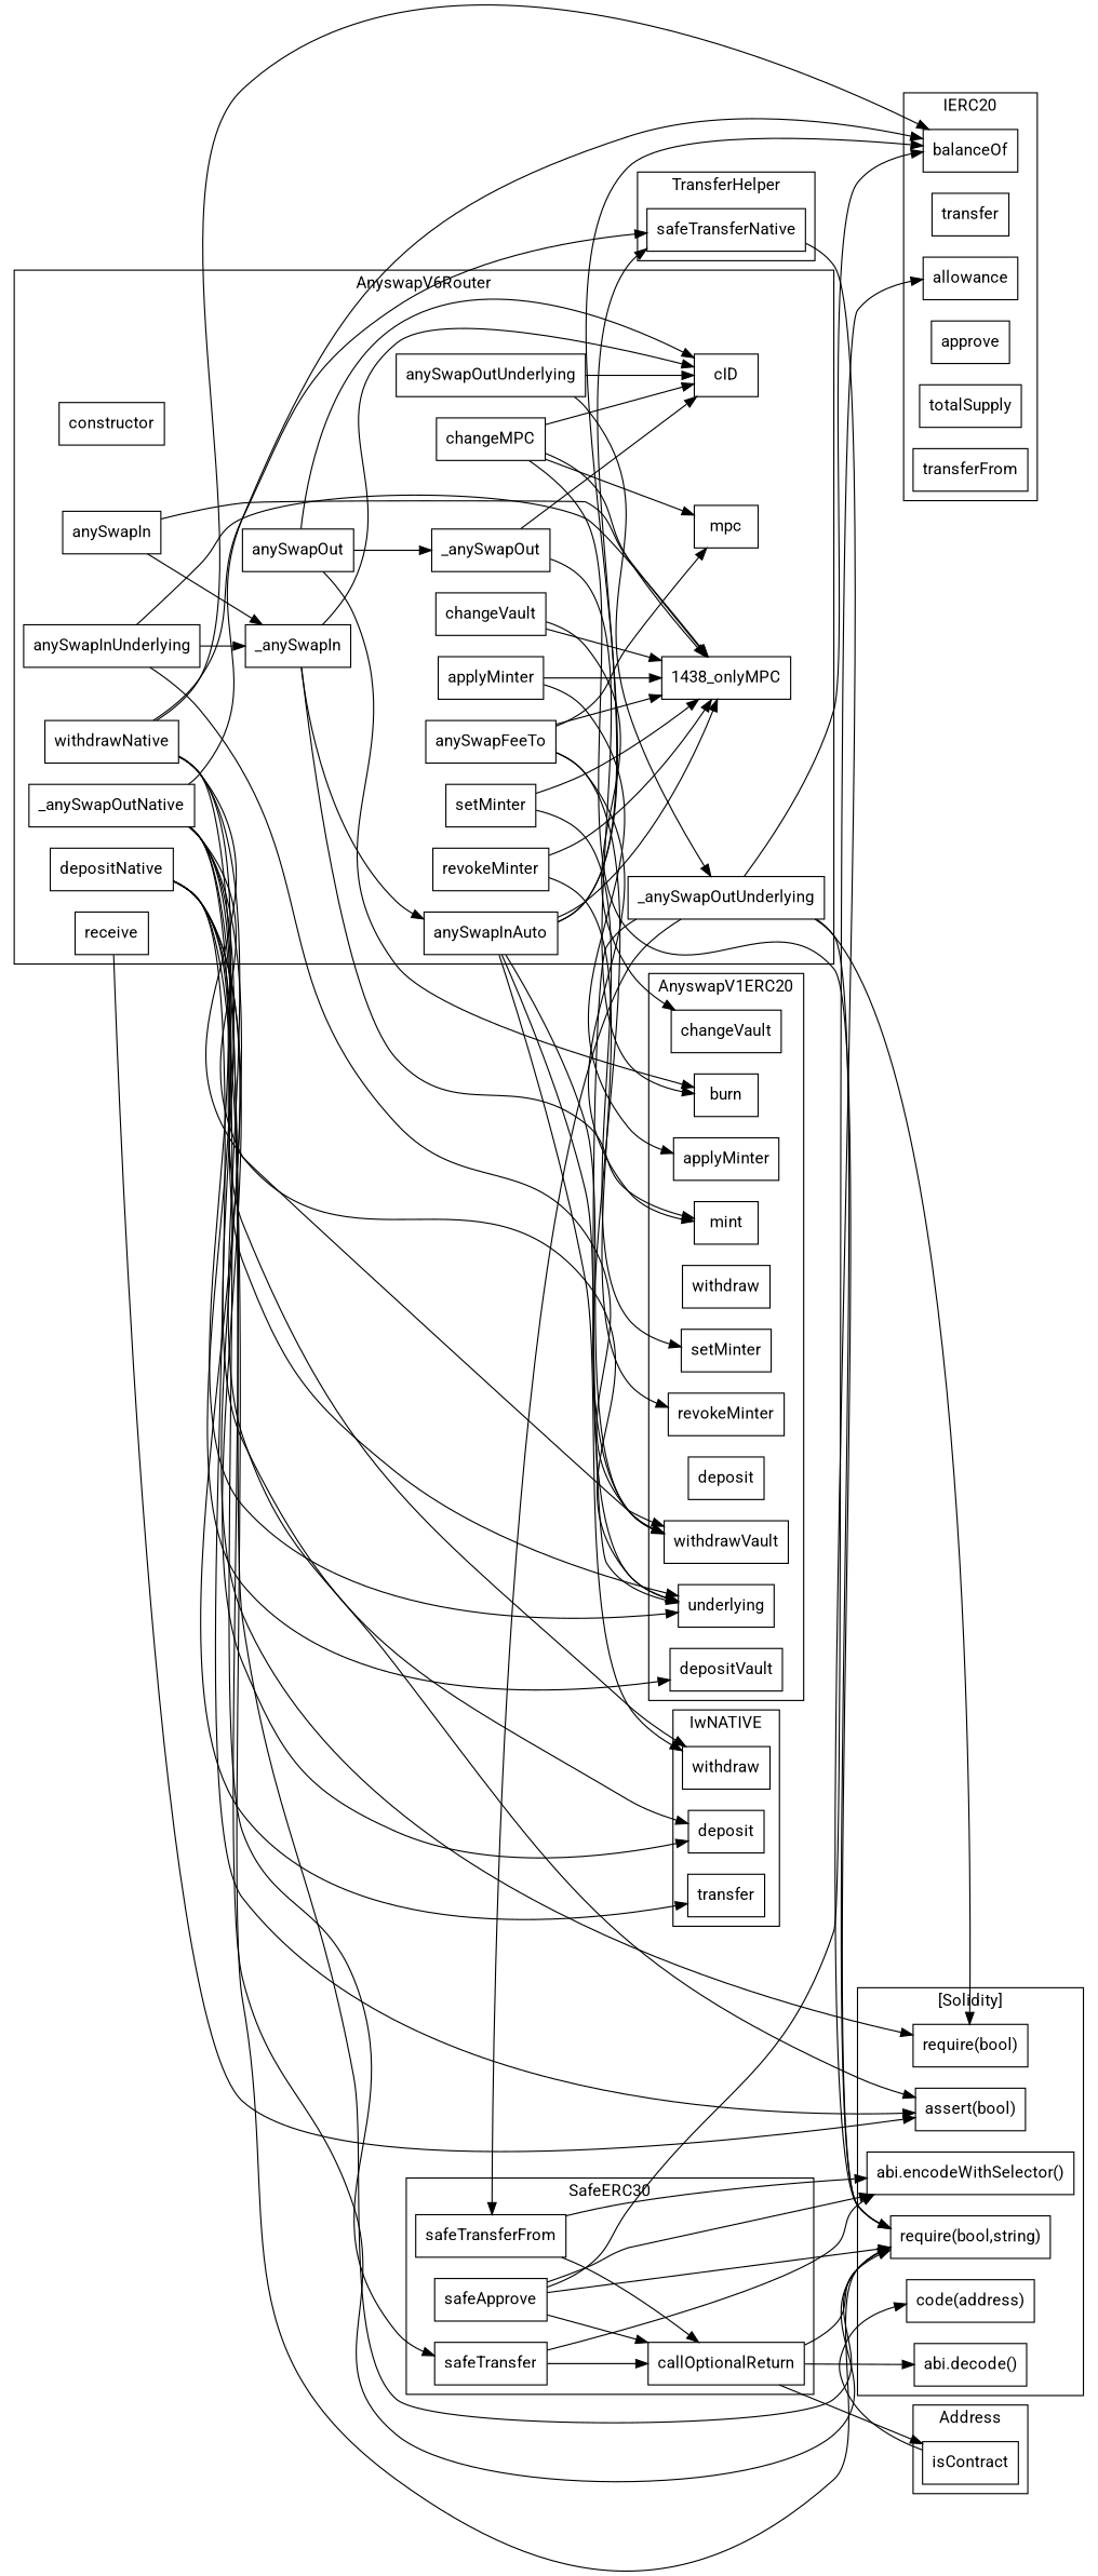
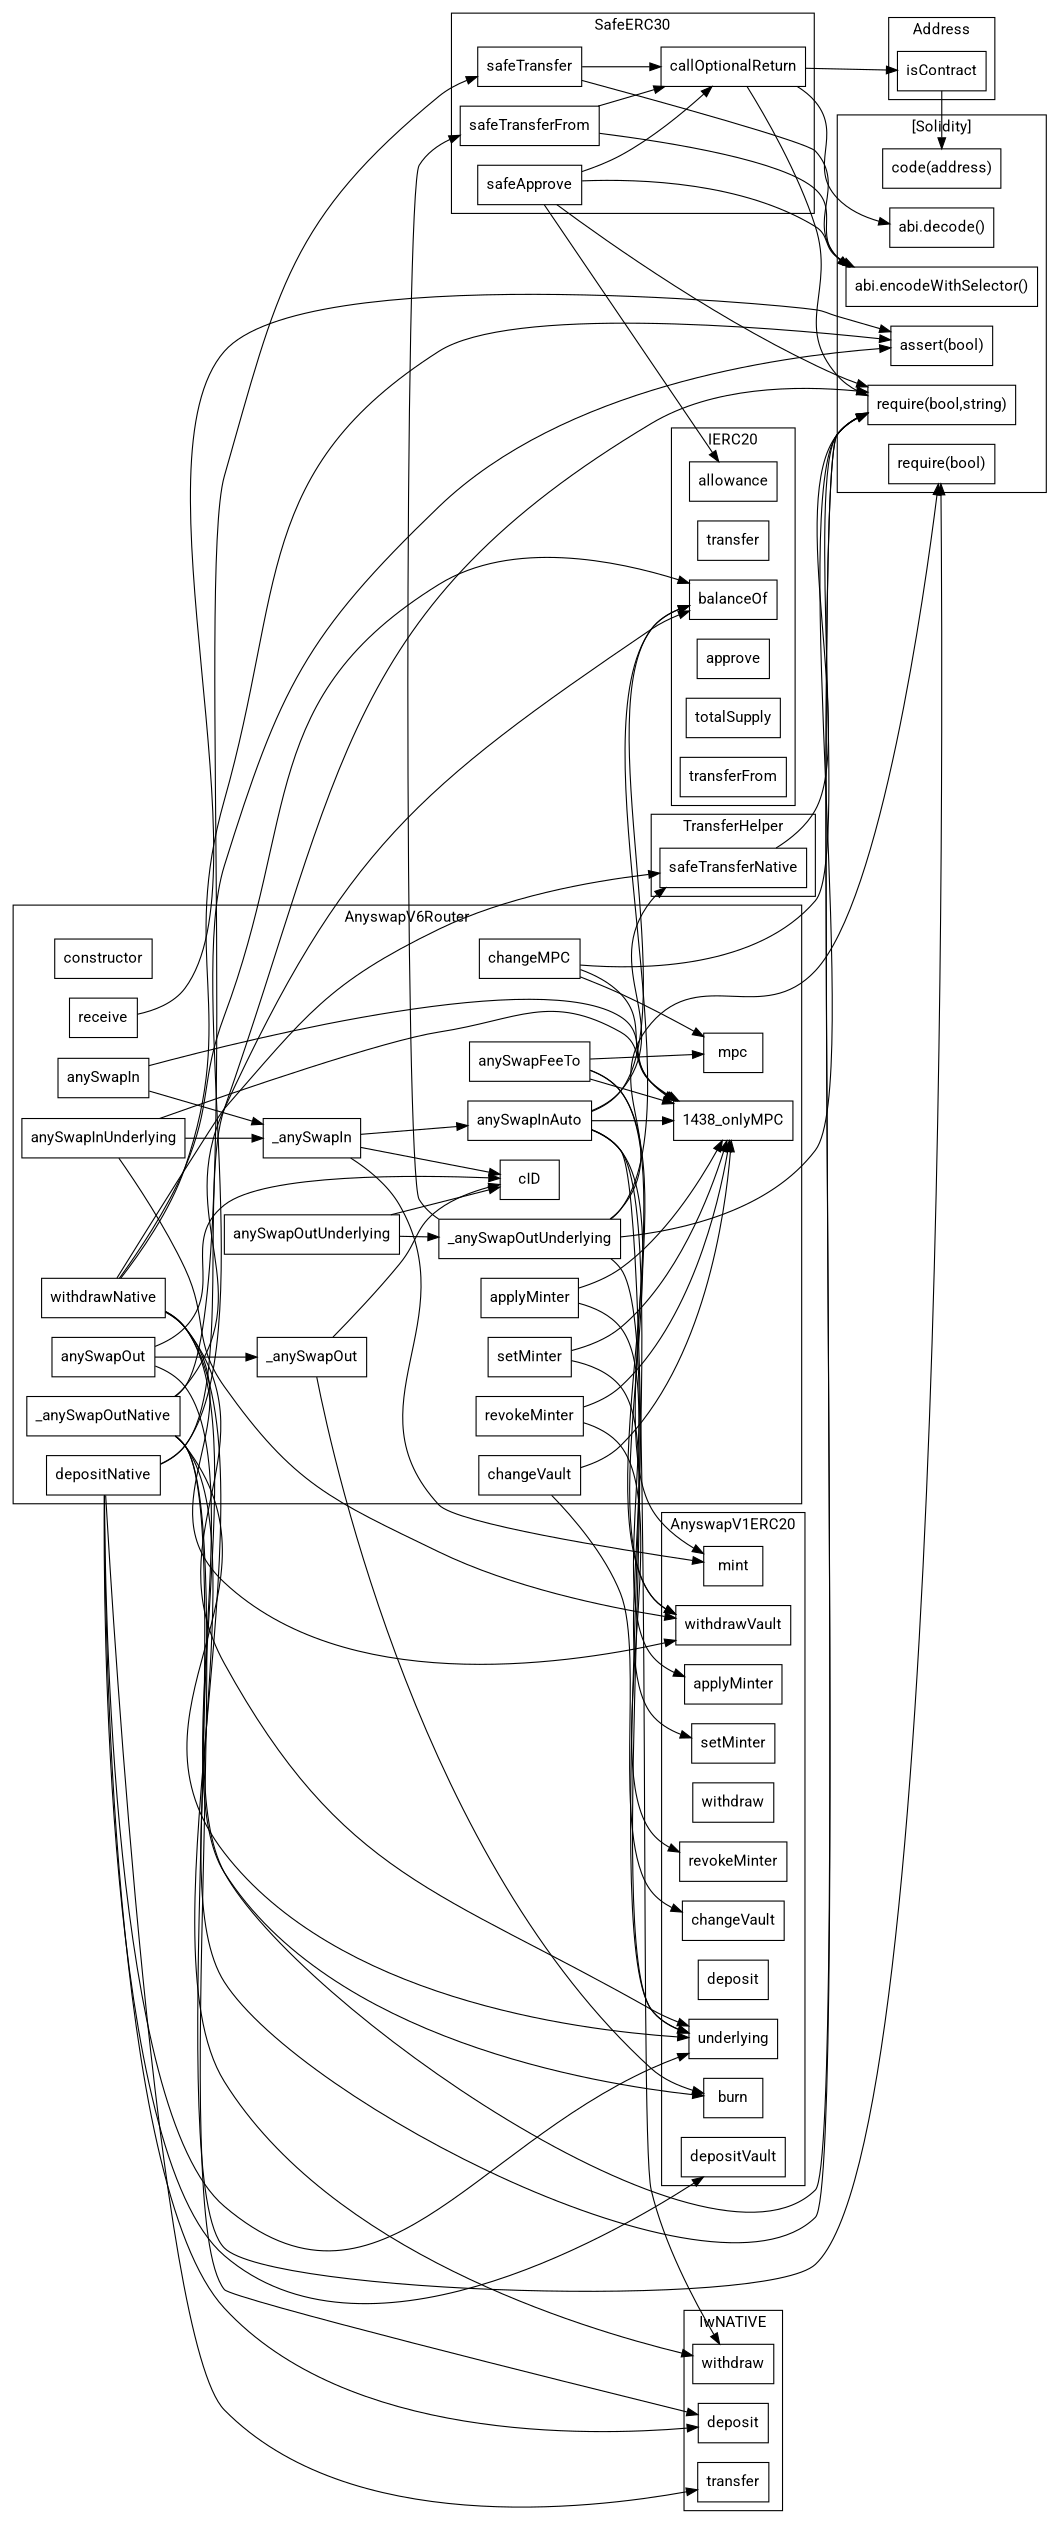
  strict digraph {
    fontname=Roboto
    rankdir=LR
    node [fontname=Roboto shape=box]
    edge [fontname=Roboto]
    n1 [label=allowance]
    n2 [label=transfer]
    n3 [label=balanceOf]
    n4 [label=approve]
    n5 [label=totalSupply]
    n6 [label=transferFrom]
    n7 [label=safeTransferFrom]
    n8 [label=callOptionalReturn]
    n9 [label=safeTransfer]
    n10 [label=safeApprove]
    n11 [label=deposit]
    n12 [label=transfer]
    n13 [label=withdraw]
    n14 [label=isContract]
    n15 [label=safeTransferNative]
    n16 [label=constructor]
    n17 [label=_anySwapOutUnderlying]
    n18 [label=withdrawNative]
    n19 [label=receive]
    n20 [label=anySwapOutUnderlying]
    n21 [label=cID]
    n22 [label=anySwapOut]
    n23 [label=_anySwapOut]
    n24 [label=applyMinter]
    "1438_onlyMPC"
    n26 [label=depositNative]
    n27 [label=anySwapInAuto]
    n28 [label=_anySwapIn]
    n29 [label=mpc]
    n30 [label=changeMPC]
    n31 [label=setMinter]
    n32 [label=anySwapIn]
    n33 [label=revokeMinter]
    n34 [label=anySwapInUnderlying]
    n35 [label=_anySwapOutNative]
    n36 [label=changeVault]
    n37 [label=anySwapFeeTo]
    n38 [label=revokeMinter]
    n39 [label=changeVault]
    n40 [label=burn]
    n41 [label=withdrawVault]
    n42 [label=withdraw]
    n43 [label=depositVault]
    n44 [label=mint]
    n45 [label=deposit]
    n46 [label=underlying]
    n47 [label=setMinter]
    n48 [label=applyMinter]
    "abi.encodeWithSelector()"
    "require(bool,string)"
    "abi.decode()"
    "code(address)"
    "require(bool)"
    "assert(bool)"
    subgraph cluster_1 {
      label=IERC20
      n1
      n2
      n3
      n4
      n5
      n6
    }
    subgraph cluster_2 {
      label=SafeERC30
      n7
      n8
      n9
      n10
    }
    subgraph cluster_3 {
      label=IwNATIVE
      n11
      n12
      n13
    }
    subgraph cluster_4 {
      label=Address
      n14
    }
    subgraph cluster_5 {
      label=TransferHelper
      n15
    }
    subgraph cluster_6 {
      label=AnyswapV6Router
      n16
      n17
      n18
      n19
      n20
      n21
      n22
      n23
      n24
      "1438_onlyMPC"
      n26
      n27
      n28
      n29
      n30
      n31
      n32
      n33
      n34
      n35
      n36
      n37
    }
    subgraph cluster_7 {
      label=AnyswapV1ERC20
      n38
      n39
      n40
      n41
      n42
      n43
      n44
      n45
      n46
      n47
      n48
    }
    subgraph cluster_8 {
      label="[Solidity]"
      "abi.encodeWithSelector()"
      "require(bool,string)"
      "abi.decode()"
      "code(address)"
      "require(bool)"
      "assert(bool)"
    }
    n7 -> n8
    n7 -> "abi.encodeWithSelector()"
    n8 -> n14
    n8 -> "require(bool,string)"
    n8 -> "abi.decode()"
    n9 -> n8
    n9 -> "abi.encodeWithSelector()"
    n10 -> n1
    n10 -> n8
    n10 -> "abi.encodeWithSelector()"
    n10 -> "require(bool,string)"
    n14 -> "code(address)"
    n15 -> "require(bool,string)"
    n17 -> n3
    n17 -> n7
    n17 -> n46
    n17 -> "require(bool,string)"
    n17 -> "require(bool)"
    n18 -> n3
    n18 -> n13
    n18 -> n15
-   n35 -> n41
+   n18 -> n41
    n18 -> n46
    n18 -> "require(bool,string)"
    n18 -> "assert(bool)"
    n19 -> "assert(bool)"
    n20 -> n17
    n20 -> n21
    n22 -> n21
    n22 -> n23
    n22 -> n40
    n23 -> n21
    n23 -> n40
    n24 -> "1438_onlyMPC"
    n24 -> n48
    n26 -> n11
    n26 -> n12
    n26 -> n43
    n26 -> n46
    n26 -> "require(bool,string)"
    n26 -> "assert(bool)"
    n27 -> n3
    n27 -> n13
    n27 -> n15
    n27 -> "1438_onlyMPC"
    n27 -> n41
    n27 -> n46
    n28 -> n21
    n28 -> n27
    n28 -> n44
-   n30 -> n21
    n30 -> "1438_onlyMPC"
    n30 -> n29
    n30 -> "require(bool,string)"
    n31 -> "1438_onlyMPC"
    n31 -> n47
    n32 -> "1438_onlyMPC"
    n32 -> n28
    n33 -> "1438_onlyMPC"
    n33 -> n38
    n34 -> "1438_onlyMPC"
    n34 -> n28
    n34 -> n41
    n35 -> n3
    n35 -> n9
    n35 -> n11
    n35 -> n46
    n35 -> "require(bool,string)"
    n35 -> "require(bool)"
    n36 -> "1438_onlyMPC"
    n36 -> n39
    n37 -> "1438_onlyMPC"
    n37 -> n29
    n37 -> n41
    n37 -> n44
  }
